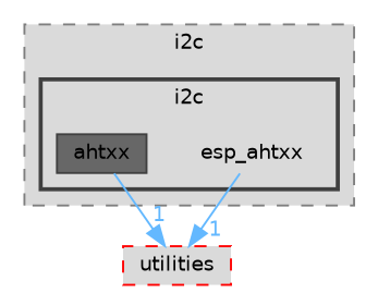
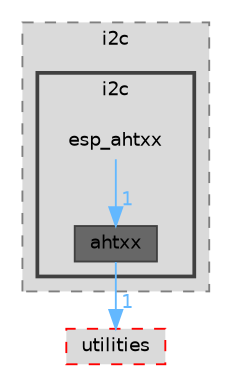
  digraph {
    compound=true
    node [fontname=Helvetica fontsize=10 shape=box]
    edge [color=steelblue1 fontcolor=steelblue1 fontname=Helvetica fontsize=10 headlabel=1 labeldistance=1.5 labelfontname=Helvetica labelfontsize=10]
    n1 [height=0.2 label=esp_ahtxx shape=plaintext width=0.4]
    n2 [color=grey25 fillcolor="#676767" height=0.2 label=ahtxx style=filled width=0.4]
    n3 [color=red fillcolor="#dadada" height=0.2 label=utilities style="filled,dashed" width=0.4]
    subgraph cluster_1 {
      bgcolor="#dadada"
      fontname=Helvetica
      fontsize=10
      label=i2c
      pencolor=grey50
      style="filled,dashed"
      subgraph cluster_2 {
        bgcolor="#dadada"
        fontname=Helvetica
        fontsize=10
        label=i2c
        pencolor=grey25
        style="filled,bold"
        n1
        n2
      }
    }
-   n1 -> n3
+   n1 -> n2
    n2 -> n3
  }
